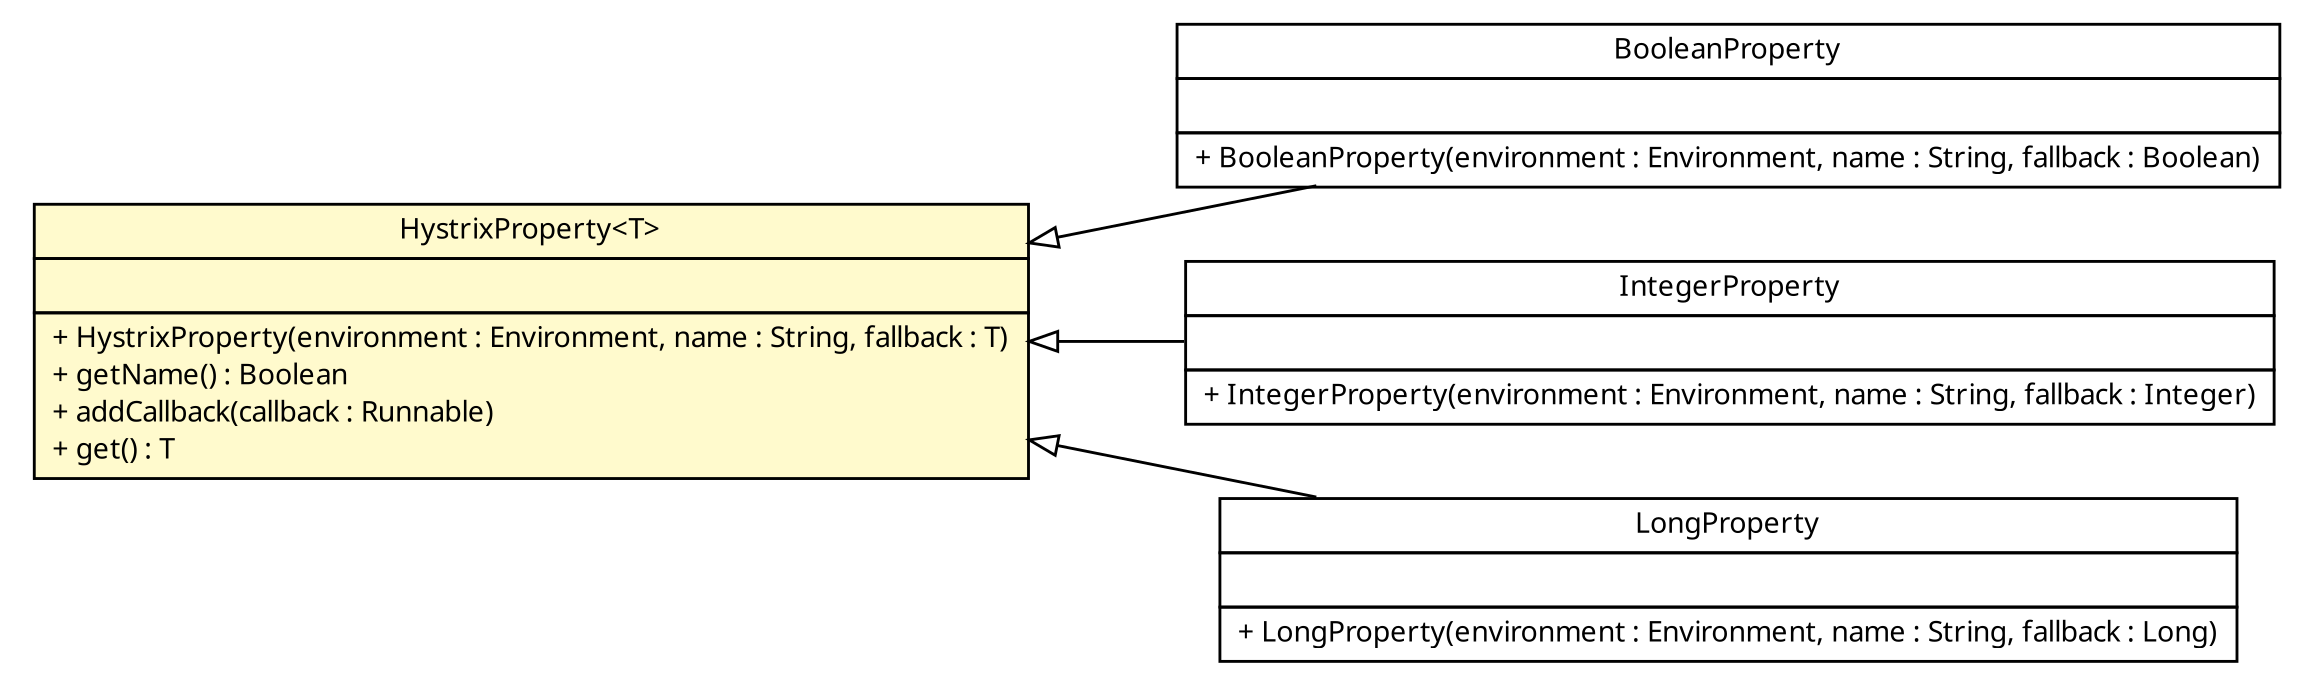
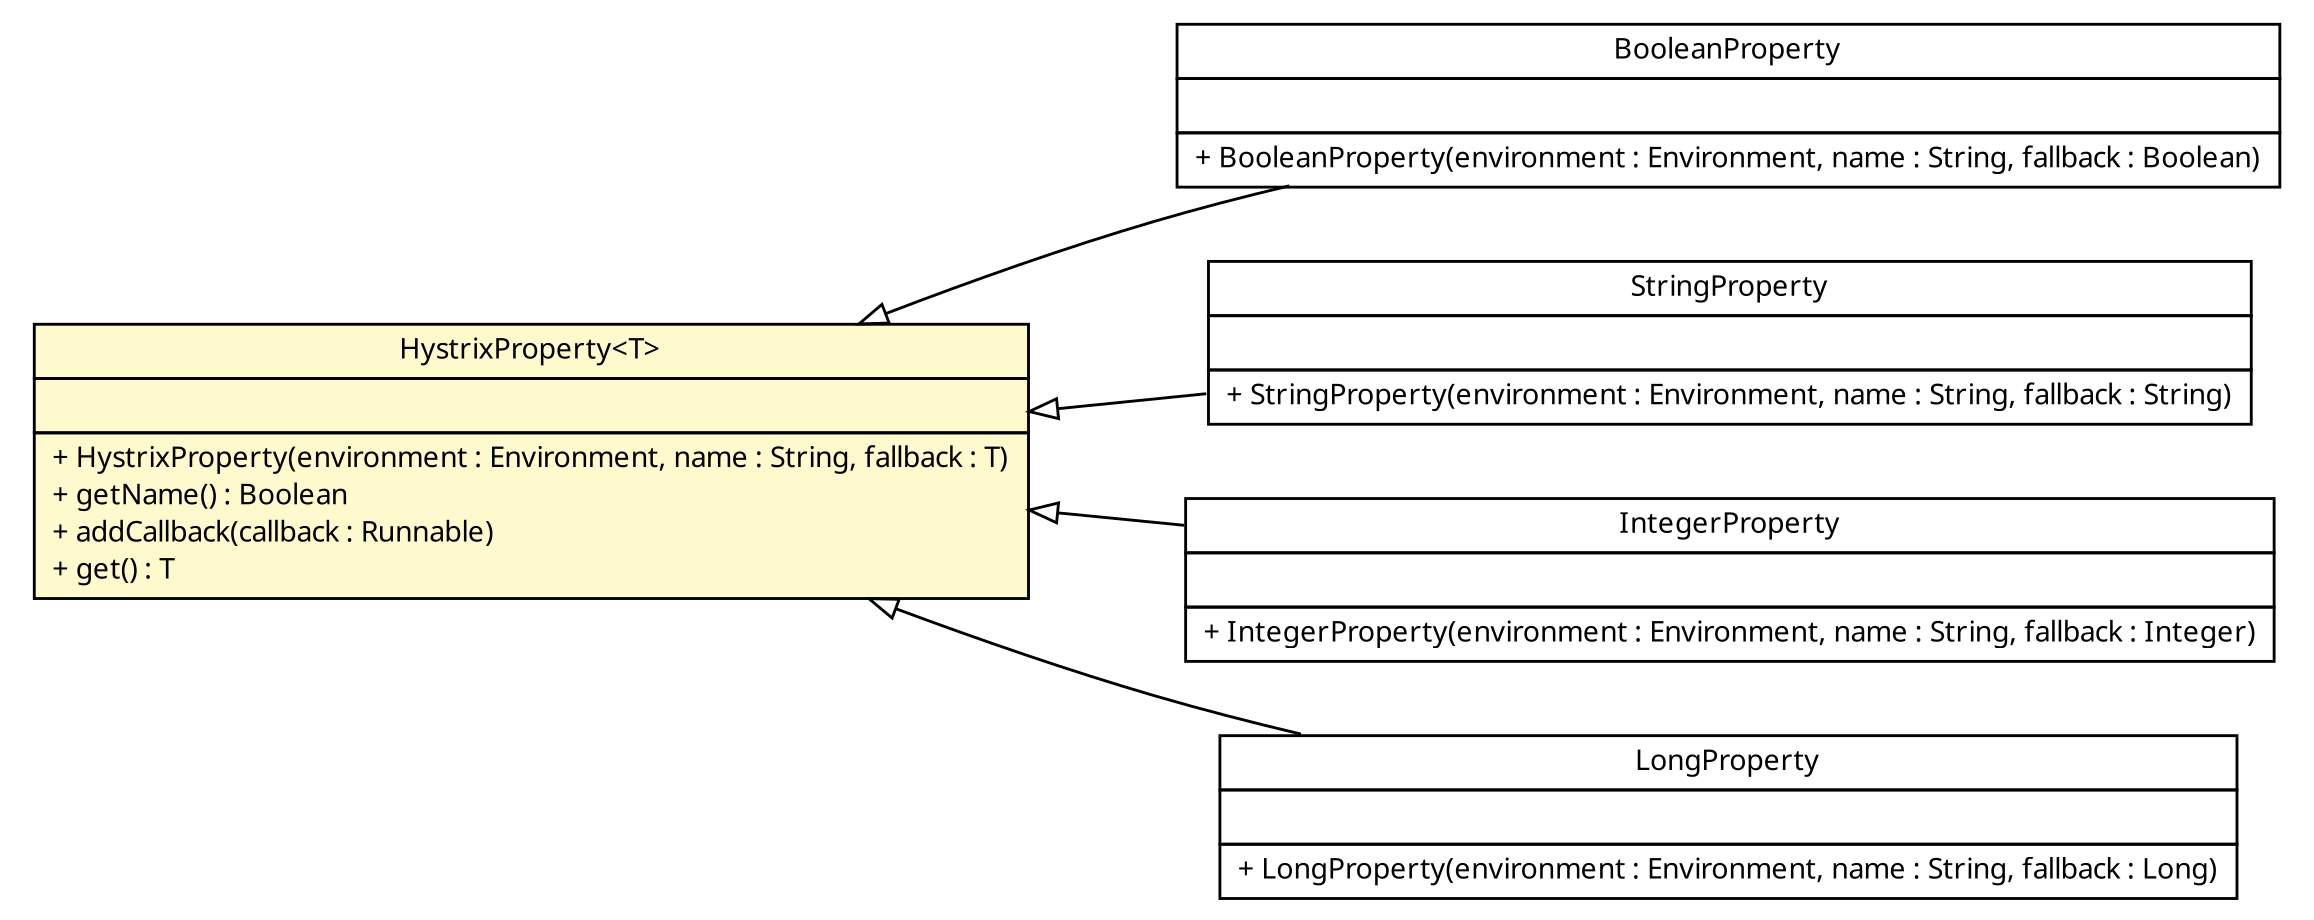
  digraph {
    fontname="Noto Sans"
    nodesep=0.25
    rankdir=LR
    ranksep=0.5
    node [fontcolor=black fontname="Noto Sans" fontsize=10.0 shape=plaintext]
    edge [arrowtail=empty dir=back fontname="Noto Sans" fontsize=10 headport=p labelfontname=Helvetica labelfontsize=10 tailport=p]
    n1 [label=<<table title="com.yirendai.oss.lib.histrix.config.HystrixProperty" border="0" cellborder="1" cellspacing="0" cellpadding="2" port="p" bgcolor="lemonChiffon" href="./HystrixProperty.html"> 		<tr><td><table border="0" cellspacing="0" cellpadding="1"> <tr><td align="center" balign="center"> HystrixProperty&lt;T&gt; </td></tr> 		</table></td></tr> 		<tr><td><table border="0" cellspacing="0" cellpadding="1"> <tr><td align="left" balign="left">  </td></tr> 		</table></td></tr> 		<tr><td><table border="0" cellspacing="0" cellpadding="1"> <tr><td align="left" balign="left"> + HystrixProperty(environment : Environment, name : String, fallback : T) </td></tr> <tr><td align="left" balign="left"> + getName() : Boolean </td></tr> <tr><td align="left" balign="left"> + addCallback(callback : Runnable) </td></tr> <tr><td align="left" balign="left"> + get() : T </td></tr> 		</table></td></tr> 		</table>>]
    n2 [label=<<table title="com.yirendai.oss.lib.histrix.config.HystrixProperty.BooleanProperty" border="0" cellborder="1" cellspacing="0" cellpadding="2" port="p" href="./HystrixProperty.BooleanProperty.html"> 		<tr><td><table border="0" cellspacing="0" cellpadding="1"> <tr><td align="center" balign="center"> BooleanProperty </td></tr> 		</table></td></tr> 		<tr><td><table border="0" cellspacing="0" cellpadding="1"> <tr><td align="left" balign="left">  </td></tr> 		</table></td></tr> 		<tr><td><table border="0" cellspacing="0" cellpadding="1"> <tr><td align="left" balign="left"> + BooleanProperty(environment : Environment, name : String, fallback : Boolean) </td></tr> 		</table></td></tr> 		</table>>]
+   n3 [label=<<table title="com.yirendai.oss.lib.histrix.config.HystrixProperty.StringProperty" border="0" cellborder="1" cellspacing="0" cellpadding="2" port="p" href="./HystrixProperty.StringProperty.html"> 		<tr><td><table border="0" cellspacing="0" cellpadding="1"> <tr><td align="center" balign="center"> StringProperty </td></tr> 		</table></td></tr> 		<tr><td><table border="0" cellspacing="0" cellpadding="1"> <tr><td align="left" balign="left">  </td></tr> 		</table></td></tr> 		<tr><td><table border="0" cellspacing="0" cellpadding="1"> <tr><td align="left" balign="left"> + StringProperty(environment : Environment, name : String, fallback : String) </td></tr> 		</table></td></tr> 		</table>>]
    n4 [label=<<table title="com.yirendai.oss.lib.histrix.config.HystrixProperty.IntegerProperty" border="0" cellborder="1" cellspacing="0" cellpadding="2" port="p" href="./HystrixProperty.IntegerProperty.html"> 		<tr><td><table border="0" cellspacing="0" cellpadding="1"> <tr><td align="center" balign="center"> IntegerProperty </td></tr> 		</table></td></tr> 		<tr><td><table border="0" cellspacing="0" cellpadding="1"> <tr><td align="left" balign="left">  </td></tr> 		</table></td></tr> 		<tr><td><table border="0" cellspacing="0" cellpadding="1"> <tr><td align="left" balign="left"> + IntegerProperty(environment : Environment, name : String, fallback : Integer) </td></tr> 		</table></td></tr> 		</table>>]
    n5 [label=<<table title="com.yirendai.oss.lib.histrix.config.HystrixProperty.LongProperty" border="0" cellborder="1" cellspacing="0" cellpadding="2" port="p" href="./HystrixProperty.LongProperty.html"> 		<tr><td><table border="0" cellspacing="0" cellpadding="1"> <tr><td align="center" balign="center"> LongProperty </td></tr> 		</table></td></tr> 		<tr><td><table border="0" cellspacing="0" cellpadding="1"> <tr><td align="left" balign="left">  </td></tr> 		</table></td></tr> 		<tr><td><table border="0" cellspacing="0" cellpadding="1"> <tr><td align="left" balign="left"> + LongProperty(environment : Environment, name : String, fallback : Long) </td></tr> 		</table></td></tr> 		</table>>]
    n1 -> n2
+   n1 -> n3
    n1 -> n4
    n1 -> n5
  }
